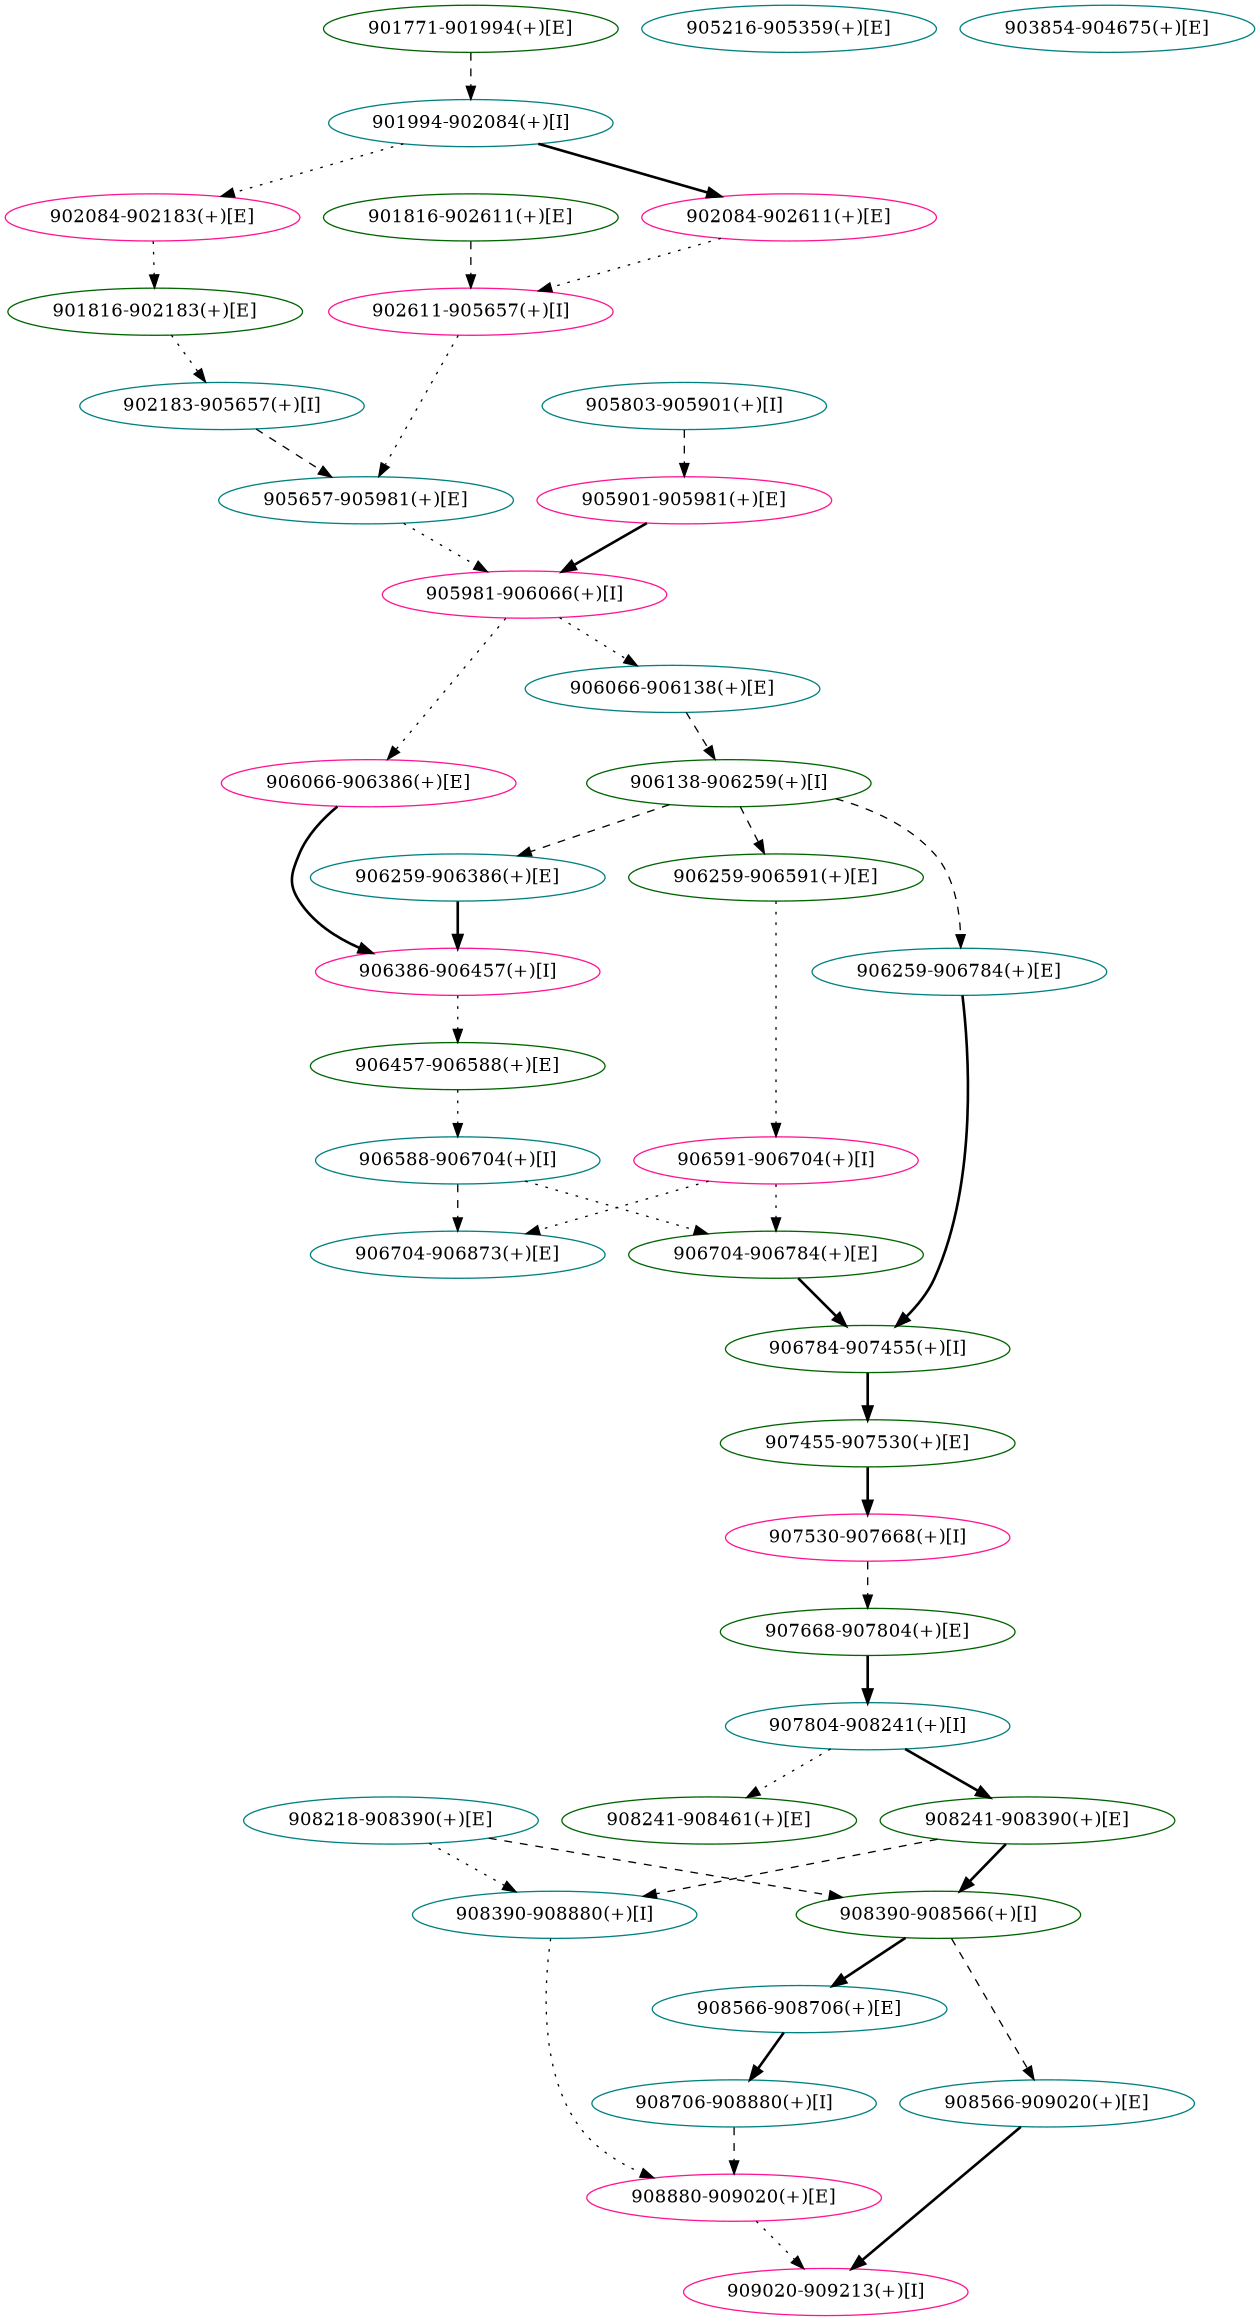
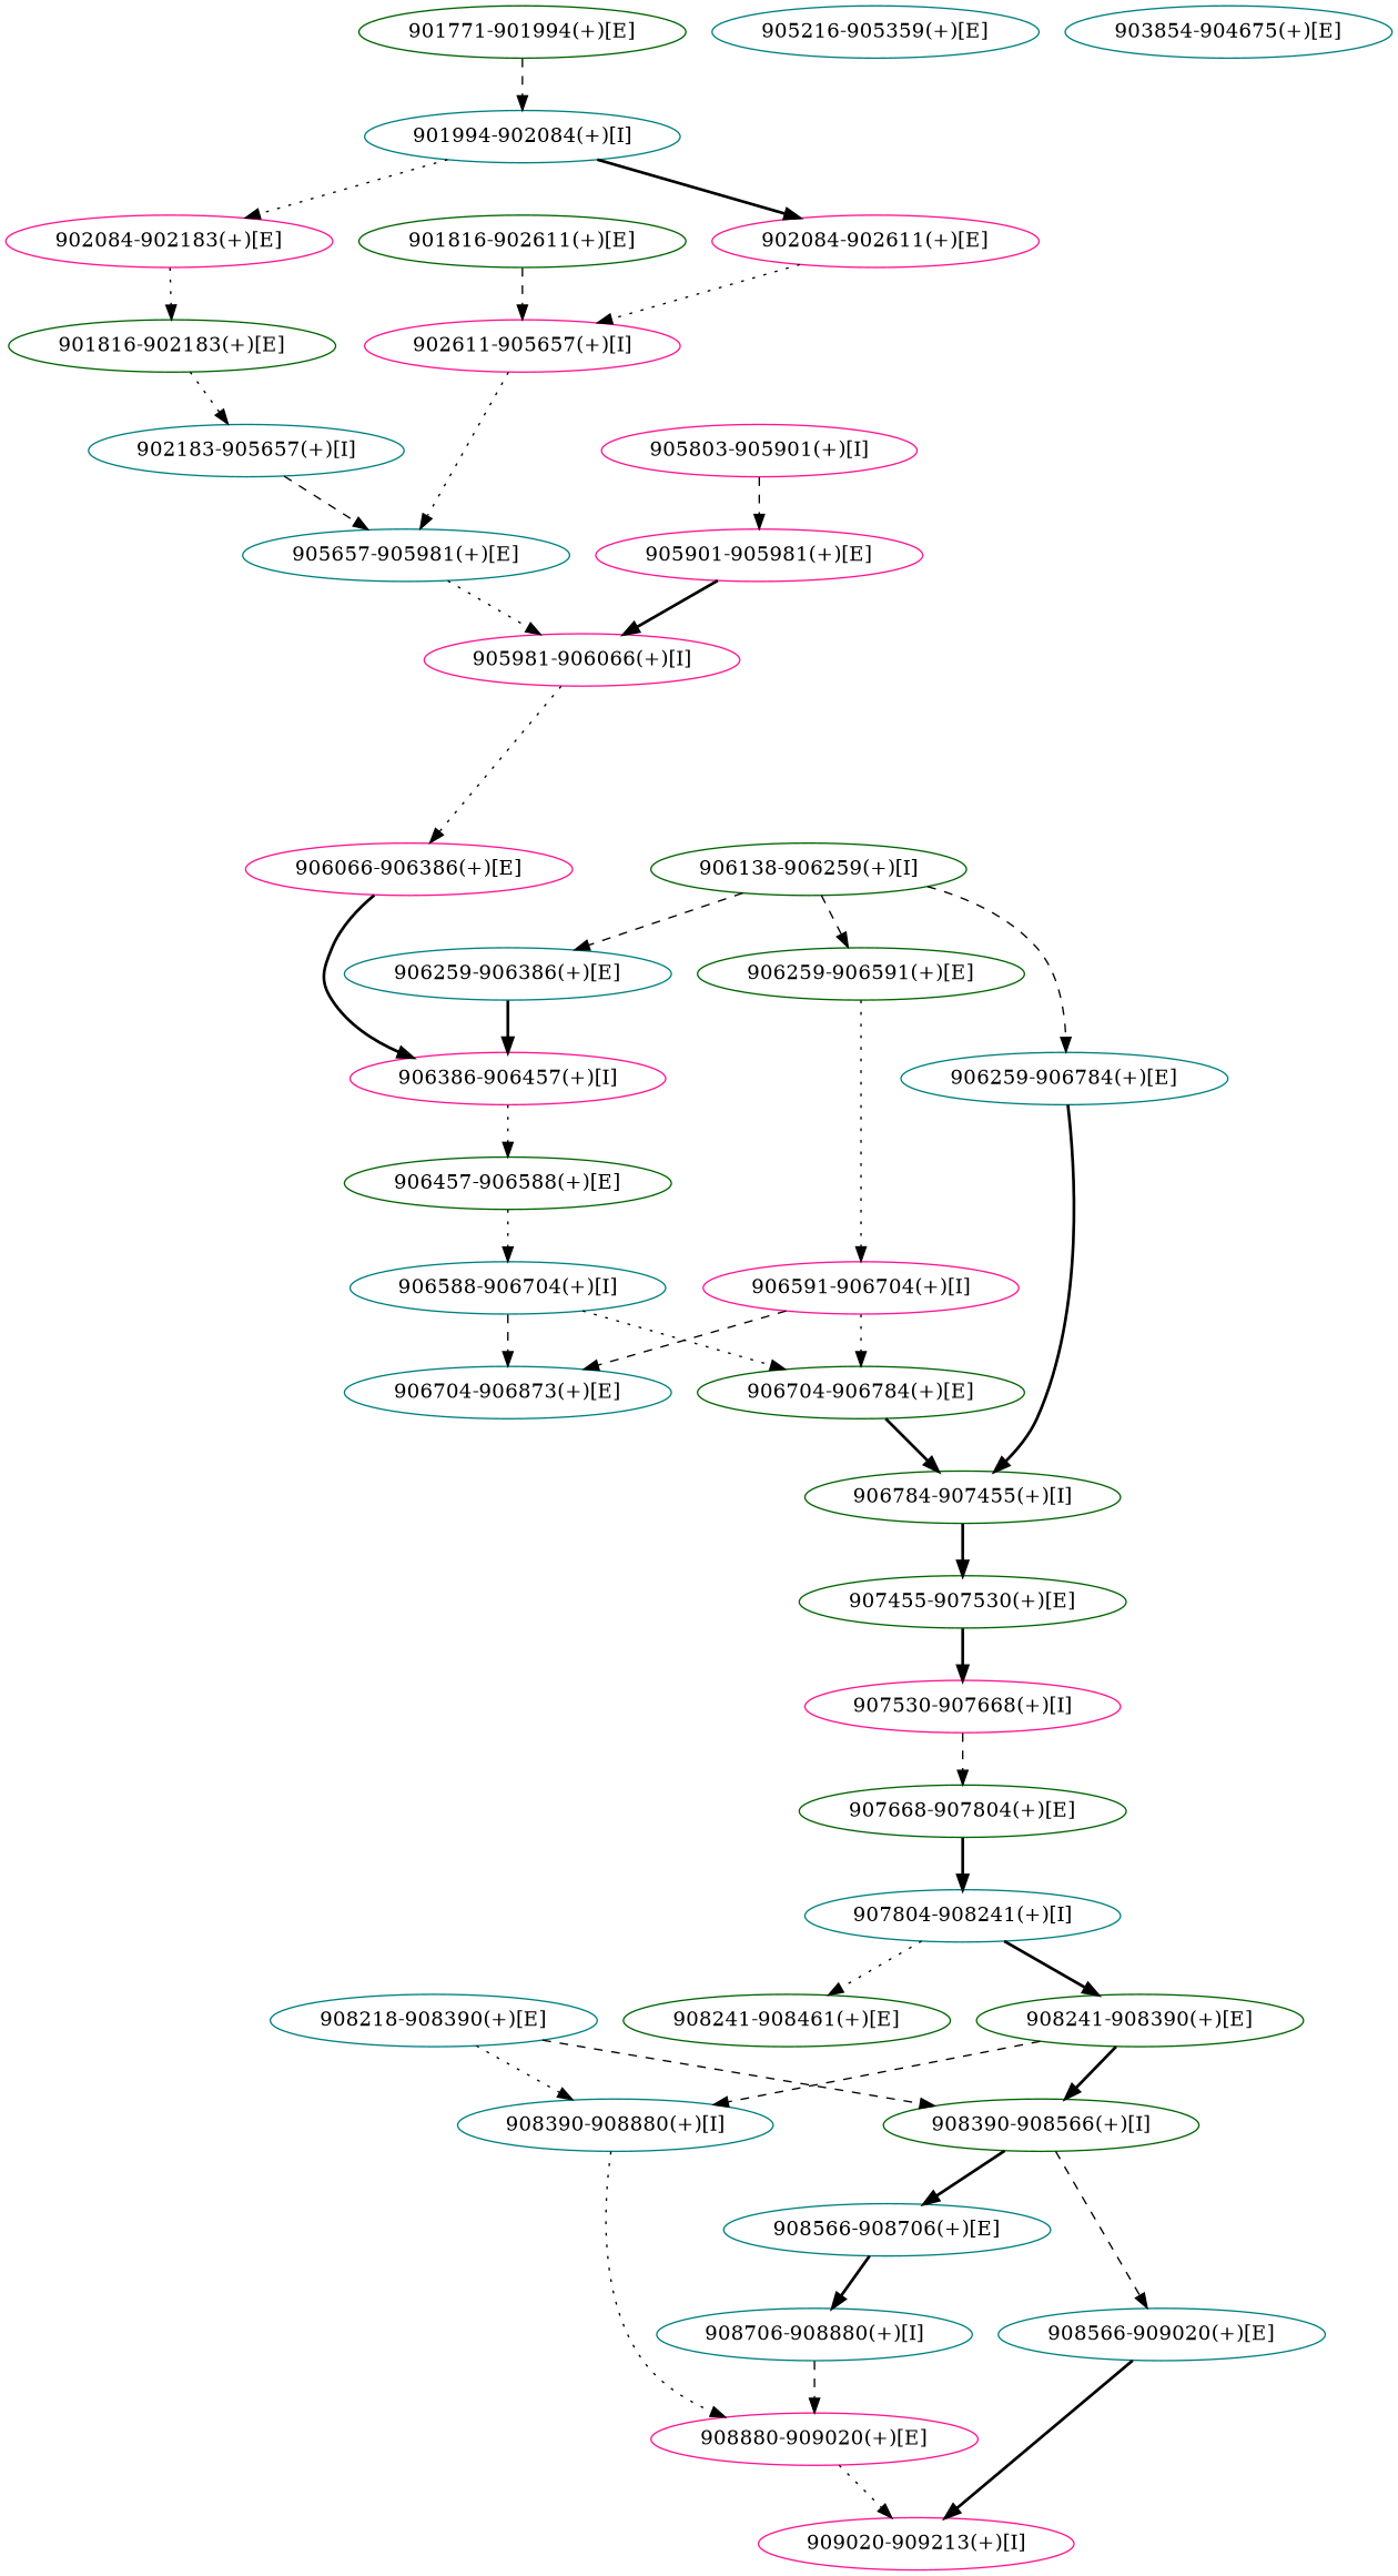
  strict digraph {
    node [color=teal ids="LNCAP_SHSCRAMBLE.629149.1,VCAP_SHEZH2.657759.3,VCAP_SHSCRAMBLE.684579.1"]
    edge [style=dotted]
    "906259-906784(+)[E]" [ids="LNCAP_SHSCRAMBLE.629149.1.5"]
    "906784-907455(+)[I]" [color=darkgreen ids="LNCAP_SHSCRAMBLE.629149.1,VCAP_SHEZH2.657759.2,VCAP_SHEZH2.657759.3,VCAP_SHSCRAMBLE.684579.1"]
    "907455-907530(+)[E]" [color=darkgreen ids="LNCAP_SHSCRAMBLE.629149.1.6,VCAP_SHEZH2.657759.2.6,VCAP_SHEZH2.657759.3.4,VCAP_SHSCRAMBLE.684579.1.6"]
    "906591-906704(+)[I]" [color=deeppink ids="VCAP_SHEZH2.657759.2"]
    "906704-906784(+)[E]" [color=darkgreen ids="VCAP_SHEZH2.657759.2.5,VCAP_SHEZH2.657759.3.3,VCAP_SHSCRAMBLE.684579.1.5"]
    "906704-906873(+)[E]" [ids="LNCAP_SHEZH2.1033.1.2"]
    "902183-905657(+)[I]" [ids="LNCAP_SHSCRAMBLE.629149.1,VCAP_SHEZH2.657759.1,VCAP_SHSCRAMBLE.684577.1"]
    "905657-905981(+)[E]" [ids="VCAP_SHEZH2.657759.1.3,VCAP_SHSCRAMBLE.684577.1.3,VCAP_SHSCRAMBLE.684579.1.1"]
    "905981-906066(+)[I]" [color=deeppink ids="LNCAP_SHEZH2.1031.1,LNCAP_SHEZH2.1031.2,LNCAP_SHSCRAMBLE.629149.1,VCAP_SHEZH2.657759.2,VCAP_SHSCRAMBLE.684579.1"]
    "906588-906704(+)[I]" [ids="LNCAP_SHEZH2.1033.1,VCAP_SHEZH2.657759.3,VCAP_SHSCRAMBLE.684579.1"]
    "908241-908390(+)[E]" [color=darkgreen ids="LNCAP_SHSCRAMBLE.629149.1.8,VCAP_SHSCRAMBLE.684579.1.8"]
    "907804-908241(+)[I]"
    "908241-908461(+)[E]" [color=darkgreen ids="LNCAP_SHSCRAMBLE.629149.1.8,VCAP_SHEZH2.657759.3.6"]
    "908390-908880(+)[I]" [ids="LNCAP_SHEZH2.1037.1"]
    "908390-908566(+)[I]" [color=darkgreen ids="VCAP_SHSCRAMBLE.684579.1"]
    "906259-906386(+)[E]" [ids="VCAP_SHEZH2.657759.3.1,VCAP_SHSCRAMBLE.684579.1.3"]
    "906386-906457(+)[I]" [color=deeppink ids="VCAP_SHEZH2.657759.3,VCAP_SHSCRAMBLE.684579.1"]
    "906457-906588(+)[E]" [color=darkgreen ids="LNCAP_SHEZH2.1033.1.1,VCAP_SHEZH2.657759.3.2,VCAP_SHSCRAMBLE.684579.1.4"]
    "906066-906386(+)[E]" [color=deeppink ids="LNCAP_SHEZH2.1031.1.4,LNCAP_SHEZH2.1031.2.5,VCAP_SHEZH2.657759.3.1"]
-   "906066-906138(+)[E]" [ids="LNCAP_SHSCRAMBLE.629149.1.4,VCAP_SHEZH2.657759.2.3,VCAP_SHSCRAMBLE.684579.1.2"]
    "906138-906259(+)[I]" [color=darkgreen ids="LNCAP_SHSCRAMBLE.629149.1,VCAP_SHEZH2.657759.2,VCAP_SHSCRAMBLE.684579.1"]
    "901816-902611(+)[E]" [color=darkgreen ids="LNCAP_SHEZH2.1031.1.1,LNCAP_SHSCRAMBLE.629149.2.1"]
    "902611-905657(+)[I]" [color=deeppink ids="LNCAP_SHEZH2.1031.1,LNCAP_SHEZH2.1031.2"]
    "906259-906591(+)[E]" [color=darkgreen ids="VCAP_SHEZH2.657759.2.4"]
    "901994-902084(+)[I]" [ids="LNCAP_SHEZH2.1031.2,LNCAP_SHSCRAMBLE.629149.3,VCAP_SHEZH2.657759.1,VCAP_SHSCRAMBLE.684577.1"]
    "902084-902611(+)[E]" [color=deeppink ids="LNCAP_SHEZH2.1031.2.2,LNCAP_SHSCRAMBLE.629149.3.2"]
    "902084-902183(+)[E]" [color=deeppink ids="VCAP_SHEZH2.657759.1.2,VCAP_SHSCRAMBLE.684577.1.2"]
    "901816-902183(+)[E]" [color=darkgreen ids="LNCAP_SHSCRAMBLE.629149.1.1"]
    "908880-909020(+)[E]" [color=deeppink ids="LNCAP_SHEZH2.1037.1.2,LNCAP_SHEZH2.1037.2.2,VCAP_SHEZH2.657761.1.2"]
    "909020-909213(+)[I]" [color=deeppink ids="LNCAP_SHSCRAMBLE.629143.1,VCAP_SHEZH2.657761.1,VCAP_SHSCRAMBLE.684579.1"]
    "908566-908706(+)[E]" [ids="LNCAP_SHEZH2.1037.2.1,VCAP_SHEZH2.657761.1.1"]
    "908566-909020(+)[E]" [ids="LNCAP_SHSCRAMBLE.629143.1.1,VCAP_SHSCRAMBLE.684579.1.9"]
    "908706-908880(+)[I]" [ids="LNCAP_SHEZH2.1037.2,VCAP_SHEZH2.657761.1"]
    "905216-905359(+)[E]" [ids="LNCAP_SHSCRAMBLE.629155.1.1"]
    "908218-908390(+)[E]" [ids="LNCAP_SHEZH2.1037.1.1"]
    "901771-901994(+)[E]" [color=darkgreen ids="LNCAP_SHEZH2.1031.2.1,LNCAP_SHSCRAMBLE.629149.3.1,VCAP_SHEZH2.657759.1.1,VCAP_SHSCRAMBLE.684577.1.1"]
    "907530-907668(+)[I]" [color=deeppink]
    "907668-907804(+)[E]" [color=darkgreen ids="LNCAP_SHSCRAMBLE.629149.1.7,VCAP_SHEZH2.657759.3.5,VCAP_SHSCRAMBLE.684579.1.7"]
    "903854-904675(+)[E]" [ids="LNCAP_SHSCRAMBLE.629153.1.1"]
-   "905803-905901(+)[I]" [ids="LNCAP_SHEZH2.1031.1,LNCAP_SHEZH2.1031.2,LNCAP_SHSCRAMBLE.629149.1,VCAP_SHEZH2.657759.2"]
+   "905803-905901(+)[I]" [color=deeppink ids="LNCAP_SHEZH2.1031.1,LNCAP_SHEZH2.1031.2,LNCAP_SHSCRAMBLE.629149.1,VCAP_SHEZH2.657759.2"]
    "905901-905981(+)[E]" [color=deeppink ids="LNCAP_SHEZH2.1031.1.3,LNCAP_SHEZH2.1031.2.4,LNCAP_SHSCRAMBLE.629149.1.3,VCAP_SHEZH2.657759.2.2,VCAP_SHSCRAMBLE.684579.1.1"]
    "906259-906784(+)[E]" -> "906784-907455(+)[I]" [style=bold]
    "906784-907455(+)[I]" -> "907455-907530(+)[E]" [style=bold]
    "907455-907530(+)[E]" -> "907530-907668(+)[I]" [style=bold]
    "906591-906704(+)[I]" -> "906704-906784(+)[E]"
-   "906591-906704(+)[I]" -> "906704-906873(+)[E]"
+   "906591-906704(+)[I]" -> "906704-906873(+)[E]" [style=dashed]
    "906704-906784(+)[E]" -> "906784-907455(+)[I]" [style=bold]
    "902183-905657(+)[I]" -> "905657-905981(+)[E]" [style=dashed]
    "905657-905981(+)[E]" -> "905981-906066(+)[I]"
    "905981-906066(+)[I]" -> "906066-906386(+)[E]"
-   "905981-906066(+)[I]" -> "906066-906138(+)[E]"
    "906588-906704(+)[I]" -> "906704-906784(+)[E]"
    "906588-906704(+)[I]" -> "906704-906873(+)[E]" [style=dashed]
    "908241-908390(+)[E]" -> "908390-908880(+)[I]" [style=dashed]
    "908241-908390(+)[E]" -> "908390-908566(+)[I]" [style=bold]
    "907804-908241(+)[I]" -> "908241-908390(+)[E]" [style=bold]
    "907804-908241(+)[I]" -> "908241-908461(+)[E]"
    "908390-908880(+)[I]" -> "908880-909020(+)[E]"
    "908390-908566(+)[I]" -> "908566-908706(+)[E]" [style=bold]
    "908390-908566(+)[I]" -> "908566-909020(+)[E]" [style=dashed]
    "906259-906386(+)[E]" -> "906386-906457(+)[I]" [style=bold]
    "906386-906457(+)[I]" -> "906457-906588(+)[E]"
    "906457-906588(+)[E]" -> "906588-906704(+)[I]"
    "906066-906386(+)[E]" -> "906386-906457(+)[I]" [style=bold]
-   "906066-906138(+)[E]" -> "906138-906259(+)[I]" [style=dashed]
    "906138-906259(+)[I]" -> "906259-906784(+)[E]" [style=dashed]
    "906138-906259(+)[I]" -> "906259-906386(+)[E]" [style=dashed]
    "906138-906259(+)[I]" -> "906259-906591(+)[E]" [style=dashed]
    "901816-902611(+)[E]" -> "902611-905657(+)[I]" [style=dashed]
    "902611-905657(+)[I]" -> "905657-905981(+)[E]"
    "906259-906591(+)[E]" -> "906591-906704(+)[I]"
    "901994-902084(+)[I]" -> "902084-902611(+)[E]" [style=bold]
    "901994-902084(+)[I]" -> "902084-902183(+)[E]"
    "902084-902611(+)[E]" -> "902611-905657(+)[I]"
    "902084-902183(+)[E]" -> "901816-902183(+)[E]"
    "901816-902183(+)[E]" -> "902183-905657(+)[I]"
    "908880-909020(+)[E]" -> "909020-909213(+)[I]"
    "908566-908706(+)[E]" -> "908706-908880(+)[I]" [style=bold]
    "908566-909020(+)[E]" -> "909020-909213(+)[I]" [style=bold]
    "908706-908880(+)[I]" -> "908880-909020(+)[E]" [style=dashed]
    "908218-908390(+)[E]" -> "908390-908880(+)[I]"
    "908218-908390(+)[E]" -> "908390-908566(+)[I]" [style=dashed]
    "901771-901994(+)[E]" -> "901994-902084(+)[I]" [style=dashed]
    "907530-907668(+)[I]" -> "907668-907804(+)[E]" [style=dashed]
    "907668-907804(+)[E]" -> "907804-908241(+)[I]" [style=bold]
    "905803-905901(+)[I]" -> "905901-905981(+)[E]" [style=dashed]
    "905901-905981(+)[E]" -> "905981-906066(+)[I]" [style=bold]
  }
